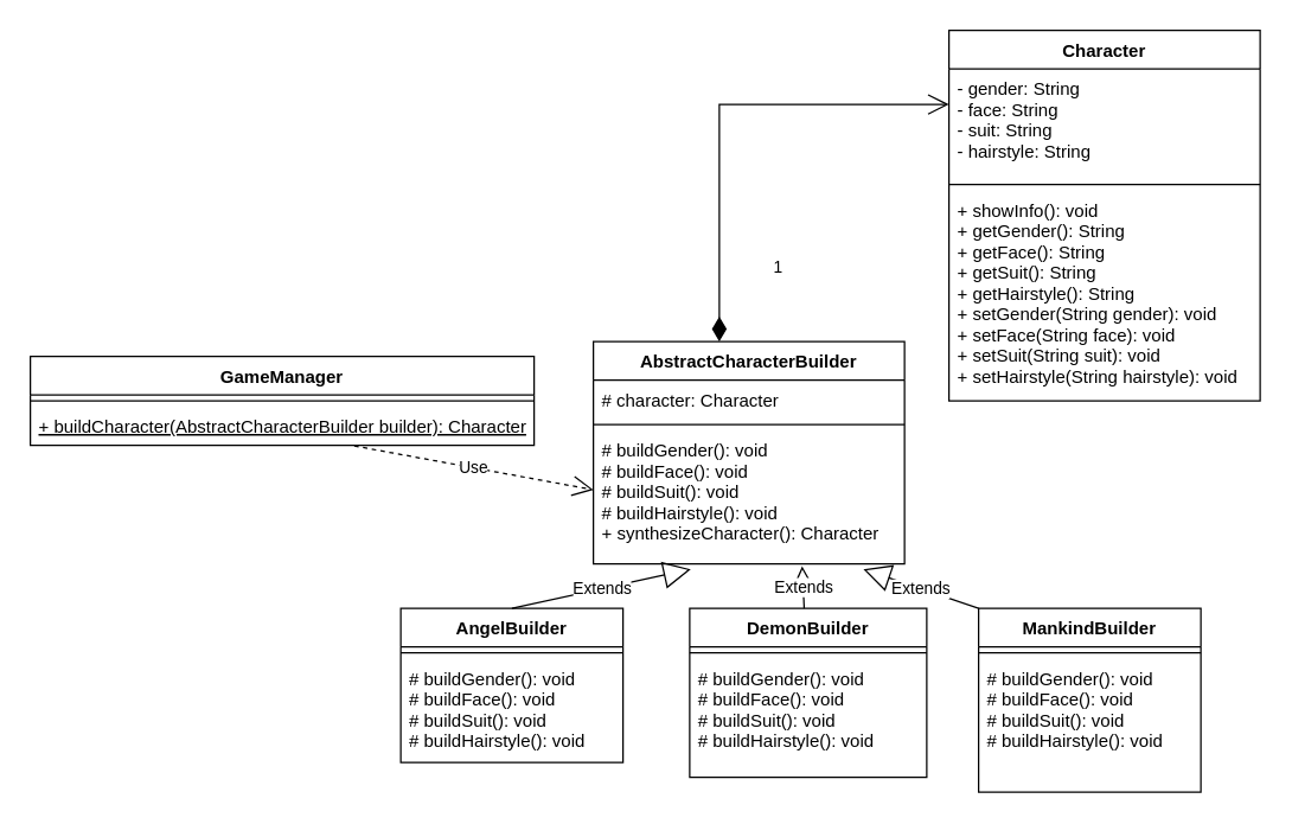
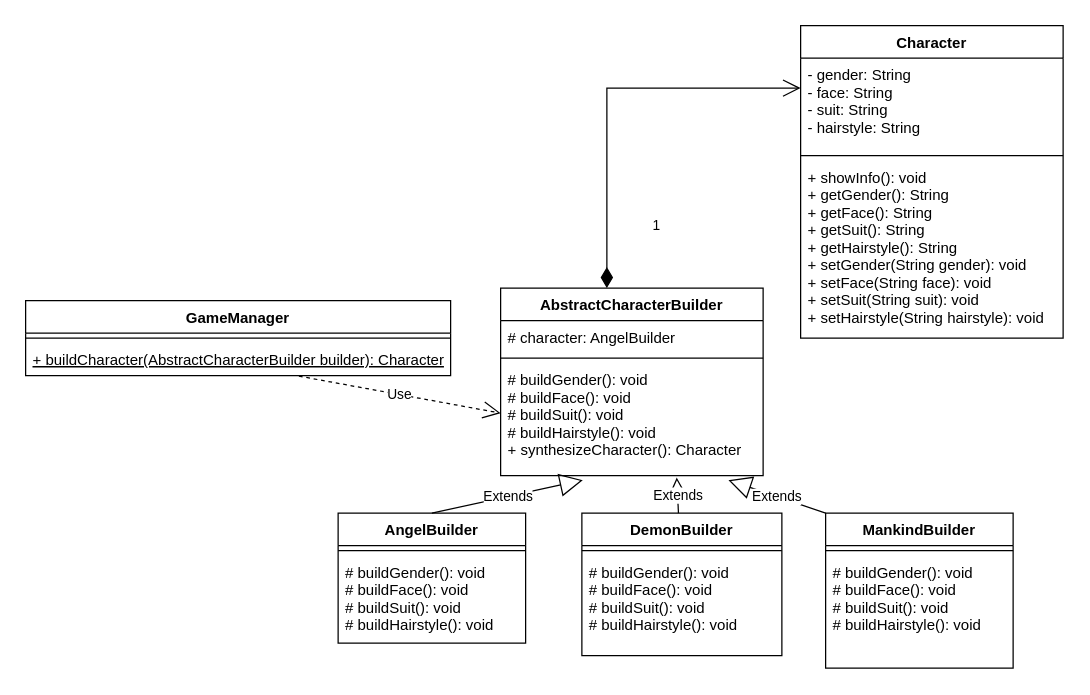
  <mxCell id="0" />
  <mxCell id="1" parent="0" />
  <mxCell id="2" value="AngelBuilder" style="swimlane;fontStyle=1;align=center;verticalAlign=top;childLayout=stackLayout;horizontal=1;startSize=26;horizontalStack=0;resizeParent=1;resizeParentMax=0;resizeLast=0;collapsible=1;marginBottom=0;" parent="1" vertex="1"><mxGeometry x="270" y="410" width="150" height="104" as="geometry" /></mxCell>
  <mxCell id="3" value="" style="line;strokeWidth=1;fillColor=none;align=left;verticalAlign=middle;spacingTop=-1;spacingLeft=3;spacingRight=3;rotatable=0;labelPosition=right;points=[];portConstraint=eastwest;strokeColor=inherit;" parent="2" vertex="1"><mxGeometry y="26" width="150" height="8" as="geometry" /></mxCell>
  <mxCell id="4" value="# buildGender(): void&#10;# buildFace(): void&#10;# buildSuit(): void&#10;# buildHairstyle(): void" style="text;strokeColor=none;fillColor=none;align=left;verticalAlign=top;spacingLeft=4;spacingRight=4;overflow=hidden;rotatable=0;points=[[0,0.5],[1,0.5]];portConstraint=eastwest;" parent="2" vertex="1"><mxGeometry y="34" width="150" height="70" as="geometry" /></mxCell>
  <mxCell id="5" value="GameManager" style="swimlane;fontStyle=1;align=center;verticalAlign=top;childLayout=stackLayout;horizontal=1;startSize=26;horizontalStack=0;resizeParent=1;resizeParentMax=0;resizeLast=0;collapsible=1;marginBottom=0;" parent="1" vertex="1"><mxGeometry x="20" y="240" width="340" height="60" as="geometry" /></mxCell>
  <mxCell id="6" value="" style="line;strokeWidth=1;fillColor=none;align=left;verticalAlign=middle;spacingTop=-1;spacingLeft=3;spacingRight=3;rotatable=0;labelPosition=right;points=[];portConstraint=eastwest;strokeColor=inherit;" parent="5" vertex="1"><mxGeometry y="26" width="340" height="8" as="geometry" /></mxCell>
  <mxCell id="7" value="+ buildCharacter(AbstractCharacterBuilder builder): Character" style="text;strokeColor=none;fillColor=none;align=left;verticalAlign=top;spacingLeft=4;spacingRight=4;overflow=hidden;rotatable=0;points=[[0,0.5],[1,0.5]];portConstraint=eastwest;fontStyle=4" parent="5" vertex="1"><mxGeometry y="34" width="340" height="26" as="geometry" /></mxCell>
  <mxCell id="8" value="DemonBuilder" style="swimlane;fontStyle=1;align=center;verticalAlign=top;childLayout=stackLayout;horizontal=1;startSize=26;horizontalStack=0;resizeParent=1;resizeParentMax=0;resizeLast=0;collapsible=1;marginBottom=0;" parent="1" vertex="1"><mxGeometry x="465" y="410" width="160" height="114" as="geometry" /></mxCell>
  <mxCell id="9" value="" style="line;strokeWidth=1;fillColor=none;align=left;verticalAlign=middle;spacingTop=-1;spacingLeft=3;spacingRight=3;rotatable=0;labelPosition=right;points=[];portConstraint=eastwest;strokeColor=inherit;" parent="8" vertex="1"><mxGeometry y="26" width="160" height="8" as="geometry" /></mxCell>
  <mxCell id="10" value="# buildGender(): void&#10;# buildFace(): void&#10;# buildSuit(): void&#10;# buildHairstyle(): void" style="text;strokeColor=none;fillColor=none;align=left;verticalAlign=top;spacingLeft=4;spacingRight=4;overflow=hidden;rotatable=0;points=[[0,0.5],[1,0.5]];portConstraint=eastwest;" parent="8" vertex="1"><mxGeometry y="34" width="160" height="80" as="geometry" /></mxCell>
  <mxCell id="11" value="MankindBuilder" style="swimlane;fontStyle=1;align=center;verticalAlign=top;childLayout=stackLayout;horizontal=1;startSize=26;horizontalStack=0;resizeParent=1;resizeParentMax=0;resizeLast=0;collapsible=1;marginBottom=0;" parent="1" vertex="1"><mxGeometry x="660" y="410" width="150" height="124" as="geometry" /></mxCell>
  <mxCell id="12" value="" style="line;strokeWidth=1;fillColor=none;align=left;verticalAlign=middle;spacingTop=-1;spacingLeft=3;spacingRight=3;rotatable=0;labelPosition=right;points=[];portConstraint=eastwest;strokeColor=inherit;" parent="11" vertex="1"><mxGeometry y="26" width="150" height="8" as="geometry" /></mxCell>
  <mxCell id="13" value="# buildGender(): void&#10;# buildFace(): void&#10;# buildSuit(): void&#10;# buildHairstyle(): void" style="text;strokeColor=none;fillColor=none;align=left;verticalAlign=top;spacingLeft=4;spacingRight=4;overflow=hidden;rotatable=0;points=[[0,0.5],[1,0.5]];portConstraint=eastwest;" parent="11" vertex="1"><mxGeometry y="34" width="150" height="90" as="geometry" /></mxCell>
  <mxCell id="14" value="AbstractCharacterBuilder&#10;&#10;" style="swimlane;fontStyle=1;align=center;verticalAlign=top;childLayout=stackLayout;horizontal=1;startSize=26;horizontalStack=0;resizeParent=1;resizeParentMax=0;resizeLast=0;collapsible=1;marginBottom=0;" parent="1" vertex="1"><mxGeometry x="400" y="230" width="210" height="150" as="geometry" /></mxCell>
- <mxCell id="15" value="# character: Character" style="text;strokeColor=none;fillColor=none;align=left;verticalAlign=top;spacingLeft=4;spacingRight=4;overflow=hidden;rotatable=0;points=[[0,0.5],[1,0.5]];portConstraint=eastwest;" parent="14" vertex="1"><mxGeometry y="26" width="210" height="26" as="geometry" /></mxCell>
+ <mxCell id="15" value="# character: AngelBuilder" style="text;strokeColor=none;fillColor=none;align=left;verticalAlign=top;spacingLeft=4;spacingRight=4;overflow=hidden;rotatable=0;points=[[0,0.5],[1,0.5]];portConstraint=eastwest;" parent="14" vertex="1"><mxGeometry y="26" width="210" height="26" as="geometry" /></mxCell>
  <mxCell id="16" value="" style="line;strokeWidth=1;fillColor=none;align=left;verticalAlign=middle;spacingTop=-1;spacingLeft=3;spacingRight=3;rotatable=0;labelPosition=right;points=[];portConstraint=eastwest;strokeColor=inherit;" parent="14" vertex="1"><mxGeometry y="52" width="210" height="8" as="geometry" /></mxCell>
  <mxCell id="17" value="# buildGender(): void&#10;# buildFace(): void&#10;# buildSuit(): void&#10;# buildHairstyle(): void&#10;+ synthesizeCharacter(): Character&#10;&#10;" style="text;strokeColor=none;fillColor=none;align=left;verticalAlign=top;spacingLeft=4;spacingRight=4;overflow=hidden;rotatable=0;points=[[0,0.5],[1,0.5]];portConstraint=eastwest;" parent="14" vertex="1"><mxGeometry y="60" width="210" height="90" as="geometry" /></mxCell>
  <mxCell id="18" value="Character" style="swimlane;fontStyle=1;align=center;verticalAlign=top;childLayout=stackLayout;horizontal=1;startSize=26;horizontalStack=0;resizeParent=1;resizeParentMax=0;resizeLast=0;collapsible=1;marginBottom=0;" parent="1" vertex="1"><mxGeometry x="640" y="20" width="210" height="250" as="geometry" /></mxCell>
  <mxCell id="19" value="- gender: String&#10;- face: String&#10;- suit: String&#10;- hairstyle: String&#10;" style="text;strokeColor=none;fillColor=none;align=left;verticalAlign=top;spacingLeft=4;spacingRight=4;overflow=hidden;rotatable=0;points=[[0,0.5],[1,0.5]];portConstraint=eastwest;" parent="18" vertex="1"><mxGeometry y="26" width="210" height="74" as="geometry" /></mxCell>
  <mxCell id="20" value="" style="line;strokeWidth=1;fillColor=none;align=left;verticalAlign=middle;spacingTop=-1;spacingLeft=3;spacingRight=3;rotatable=0;labelPosition=right;points=[];portConstraint=eastwest;strokeColor=inherit;" parent="18" vertex="1"><mxGeometry y="100" width="210" height="8" as="geometry" /></mxCell>
  <mxCell id="21" value="+ showInfo(): void&#10;+ getGender(): String&#10;+ getFace(): String&#10;+ getSuit(): String&#10;+ getHairstyle(): String&#10;+ setGender(String gender): void&#10;+ setFace(String face): void&#10;+ setSuit(String suit): void&#10;+ setHairstyle(String hairstyle): void" style="text;strokeColor=none;fillColor=none;align=left;verticalAlign=top;spacingLeft=4;spacingRight=4;overflow=hidden;rotatable=0;points=[[0,0.5],[1,0.5]];portConstraint=eastwest;" parent="18" vertex="1"><mxGeometry y="108" width="210" height="142" as="geometry" /></mxCell>
  <mxCell id="22" value="1" style="endArrow=open;html=1;endSize=12;startArrow=diamondThin;startSize=14;startFill=1;edgeStyle=orthogonalEdgeStyle;align=left;verticalAlign=bottom;rounded=0;entryX=0;entryY=0.324;entryDx=0;entryDy=0;entryPerimeter=0;" parent="1" source="14" target="19" edge="1"><mxGeometry x="-0.737" y="-35" relative="1" as="geometry"><mxPoint x="430" y="160" as="sourcePoint" /><mxPoint x="480" y="180" as="targetPoint" /><Array as="points"><mxPoint x="485" y="70" /></Array><mxPoint as="offset" /></mxGeometry></mxCell>
  <mxCell id="23" value="Use" style="endArrow=open;endSize=12;dashed=1;html=1;rounded=0;exitX=0.643;exitY=1.015;exitDx=0;exitDy=0;exitPerimeter=0;" parent="1" source="7" edge="1"><mxGeometry width="160" relative="1" as="geometry"><mxPoint x="240" y="330" as="sourcePoint" /><mxPoint x="400" y="330" as="targetPoint" /></mxGeometry></mxCell>
  <mxCell id="24" value="Extends" style="endArrow=block;endSize=16;endFill=0;html=1;rounded=0;exitX=0.5;exitY=0;exitDx=0;exitDy=0;entryX=0.313;entryY=1.04;entryDx=0;entryDy=0;entryPerimeter=0;" parent="1" source="2" target="17" edge="1"><mxGeometry width="160" relative="1" as="geometry"><mxPoint x="430" y="360" as="sourcePoint" /><mxPoint x="590" y="360" as="targetPoint" /></mxGeometry></mxCell>
  <mxCell id="25" value="Extends" style="endArrow=block;endSize=16;endFill=0;html=1;rounded=0;entryX=0.868;entryY=1.04;entryDx=0;entryDy=0;entryPerimeter=0;" parent="1" source="11" target="17" edge="1"><mxGeometry width="160" relative="1" as="geometry"><mxPoint x="330" y="410" as="sourcePoint" /><mxPoint x="459.47" y="362.8" as="targetPoint" /><Array as="points"><mxPoint x="660" y="410" /></Array></mxGeometry></mxCell>
  <mxCell id="26" value="Extends" style="endArrow=block;endSize=16;endFill=0;html=1;rounded=0;entryX=0.671;entryY=1.017;entryDx=0;entryDy=0;entryPerimeter=0;" parent="1" source="8" target="17" edge="1"><mxGeometry width="160" relative="1" as="geometry"><mxPoint x="330" y="410" as="sourcePoint" /><mxPoint x="459.47" y="362.8" as="targetPoint" /><Array as="points" /></mxGeometry></mxCell>
